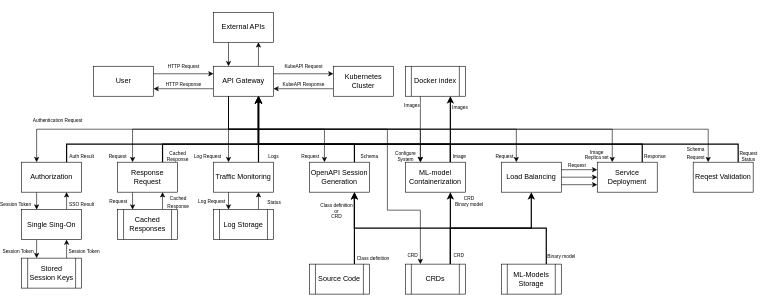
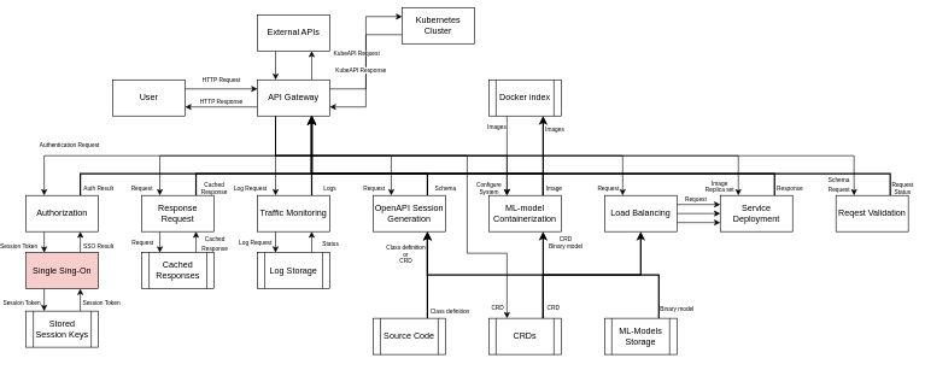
  <mxCell id="0" />
  <mxCell id="1" parent="0" />
  <mxCell id="2" value="HTTP Request" style="edgeStyle=orthogonalEdgeStyle;rounded=0;orthogonalLoop=1;jettySize=auto;html=1;exitX=1;exitY=0.25;exitDx=0;exitDy=0;entryX=0;entryY=0.25;entryDx=0;entryDy=0;fontSize=8;" parent="1" source="3" target="23" edge="1"><mxGeometry y="13" relative="1" as="geometry"><mxPoint y="1" as="offset" /></mxGeometry></mxCell>
  <mxCell id="3" value="User" style="rounded=0;whiteSpace=wrap;html=1;" parent="1" vertex="1"><mxGeometry x="140" y="110" width="100" height="50" as="geometry" /></mxCell>
  <mxCell id="4" value="Session Token" style="edgeStyle=orthogonalEdgeStyle;rounded=0;orthogonalLoop=1;jettySize=auto;html=1;exitX=0.25;exitY=1;exitDx=0;exitDy=0;entryX=0.25;entryY=0;entryDx=0;entryDy=0;fontSize=8;" parent="1" source="6" target="27" edge="1"><mxGeometry x="0.379" y="-35" relative="1" as="geometry"><mxPoint as="offset" /></mxGeometry></mxCell>
  <mxCell id="5" value="Auth Result" style="edgeStyle=orthogonalEdgeStyle;rounded=0;orthogonalLoop=1;jettySize=auto;html=1;exitX=0.75;exitY=0;exitDx=0;exitDy=0;entryX=0.75;entryY=1;entryDx=0;entryDy=0;strokeWidth=2;fontSize=8;" parent="1" source="6" target="23" edge="1"><mxGeometry x="-0.744" y="-20" relative="1" as="geometry"><Array as="points"><mxPoint x="95" y="240" /><mxPoint x="415" y="240" /></Array><mxPoint as="offset" /></mxGeometry></mxCell>
  <mxCell id="6" value="Authorization" style="rounded=0;whiteSpace=wrap;html=1;" parent="1" vertex="1"><mxGeometry x="20" y="270" width="100" height="50" as="geometry" /></mxCell>
  <mxCell id="7" value="HTTP Response" style="edgeStyle=orthogonalEdgeStyle;rounded=0;orthogonalLoop=1;jettySize=auto;html=1;exitX=0;exitY=0.75;exitDx=0;exitDy=0;entryX=1;entryY=0.75;entryDx=0;entryDy=0;fontSize=8;" parent="1" source="23" target="3" edge="1"><mxGeometry y="-7" relative="1" as="geometry"><mxPoint y="-1" as="offset" /></mxGeometry></mxCell>
  <mxCell id="8" value="KubeAPI Request" style="edgeStyle=orthogonalEdgeStyle;rounded=0;orthogonalLoop=1;jettySize=auto;html=1;exitX=1;exitY=0.25;exitDx=0;exitDy=0;entryX=0;entryY=0.25;entryDx=0;entryDy=0;fontSize=8;" parent="1" source="23" target="39" edge="1"><mxGeometry y="13" relative="1" as="geometry"><mxPoint as="offset" /></mxGeometry></mxCell>
  <mxCell id="9" value="Authentication Request" style="edgeStyle=orthogonalEdgeStyle;rounded=0;orthogonalLoop=1;jettySize=auto;html=1;exitX=0.25;exitY=1;exitDx=0;exitDy=0;entryX=0.25;entryY=0;entryDx=0;entryDy=0;fontSize=8;" parent="1" source="23" target="6" edge="1"><mxGeometry x="0.582" y="-15" relative="1" as="geometry"><mxPoint as="offset" /></mxGeometry></mxCell>
  <mxCell id="10" value="Request" style="edgeStyle=orthogonalEdgeStyle;rounded=0;orthogonalLoop=1;jettySize=auto;html=1;exitX=0.25;exitY=1;exitDx=0;exitDy=0;entryX=0.25;entryY=0;entryDx=0;entryDy=0;fontSize=8;" parent="1" source="23" target="43" edge="1"><mxGeometry x="0.926" y="-25" relative="1" as="geometry"><mxPoint as="offset" /></mxGeometry></mxCell>
  <mxCell id="11" value="Log Request" style="edgeStyle=orthogonalEdgeStyle;rounded=0;orthogonalLoop=1;jettySize=auto;html=1;exitX=0.25;exitY=1;exitDx=0;exitDy=0;entryX=0.25;entryY=0;entryDx=0;entryDy=0;fontSize=8;" parent="1" source="23" target="34" edge="1"><mxGeometry x="0.818" y="-35" relative="1" as="geometry"><mxPoint as="offset" /></mxGeometry></mxCell>
  <mxCell id="12" style="edgeStyle=orthogonalEdgeStyle;rounded=0;orthogonalLoop=1;jettySize=auto;html=1;exitX=0.75;exitY=0;exitDx=0;exitDy=0;entryX=0.75;entryY=1;entryDx=0;entryDy=0;" parent="1" source="23" target="53" edge="1"><mxGeometry relative="1" as="geometry" /></mxCell>
  <mxCell id="13" value="&amp;nbsp;Request" style="edgeStyle=orthogonalEdgeStyle;rounded=0;orthogonalLoop=1;jettySize=auto;html=1;exitX=0.25;exitY=1;exitDx=0;exitDy=0;entryX=0.25;entryY=0;entryDx=0;entryDy=0;fontSize=8;" parent="1" source="23" target="48" edge="1"><mxGeometry x="0.926" y="-25" relative="1" as="geometry"><mxPoint as="offset" /></mxGeometry></mxCell>
  <mxCell id="14" value="Configure&lt;div style=&quot;font-size: 8px;&quot;&gt;System&lt;/div&gt;" style="edgeStyle=orthogonalEdgeStyle;rounded=0;orthogonalLoop=1;jettySize=auto;html=1;exitX=0.25;exitY=1;exitDx=0;exitDy=0;entryX=0.25;entryY=0;entryDx=0;entryDy=0;fontSize=8;" parent="1" source="23" target="57" edge="1"><mxGeometry x="0.954" y="-25" relative="1" as="geometry"><mxPoint as="offset" /></mxGeometry></mxCell>
  <mxCell id="15" style="edgeStyle=orthogonalEdgeStyle;rounded=0;orthogonalLoop=1;jettySize=auto;html=1;exitX=0.25;exitY=1;exitDx=0;exitDy=0;entryX=0.25;entryY=0;entryDx=0;entryDy=0;" edge="1" parent="1" source="23" target="73"><mxGeometry relative="1" as="geometry" /></mxCell>
  <mxCell id="16" value="&lt;font style=&quot;font-size: 8px;&quot;&gt;Schema&lt;br&gt;Request&lt;br&gt;&lt;/font&gt;" style="edgeLabel;html=1;align=center;verticalAlign=middle;resizable=0;points=[];labelBackgroundColor=none;" vertex="1" connectable="0" parent="15"><mxGeometry x="0.972" y="-2" relative="1" as="geometry"><mxPoint x="-20" y="-4" as="offset" /></mxGeometry></mxCell>
  <mxCell id="17" style="edgeStyle=orthogonalEdgeStyle;rounded=0;orthogonalLoop=1;jettySize=auto;html=1;exitX=0.25;exitY=1;exitDx=0;exitDy=0;entryX=0.25;entryY=0;entryDx=0;entryDy=0;" edge="1" parent="1" source="23" target="70"><mxGeometry relative="1" as="geometry" /></mxCell>
  <mxCell id="18" value="Image&lt;br style=&quot;font-size: 8px;&quot;&gt;Replica set" style="edgeLabel;html=1;align=center;verticalAlign=middle;resizable=0;points=[];fontSize=8;labelBackgroundColor=none;" vertex="1" connectable="0" parent="17"><mxGeometry x="0.963" relative="1" as="geometry"><mxPoint x="-27" y="1" as="offset" /></mxGeometry></mxCell>
  <mxCell id="19" style="edgeStyle=orthogonalEdgeStyle;rounded=0;orthogonalLoop=1;jettySize=auto;html=1;exitX=0.25;exitY=1;exitDx=0;exitDy=0;entryX=0.25;entryY=0;entryDx=0;entryDy=0;" edge="1" parent="1" source="23" target="67"><mxGeometry relative="1" as="geometry" /></mxCell>
  <mxCell id="20" value="Request" style="edgeLabel;html=1;align=center;verticalAlign=middle;resizable=0;points=[];labelBackgroundColor=none;fontSize=8;" vertex="1" connectable="0" parent="19"><mxGeometry x="0.961" y="1" relative="1" as="geometry"><mxPoint x="-22" y="1" as="offset" /></mxGeometry></mxCell>
  <mxCell id="21" style="edgeStyle=orthogonalEdgeStyle;rounded=0;orthogonalLoop=1;jettySize=auto;html=1;exitX=0.25;exitY=1;exitDx=0;exitDy=0;entryX=0.25;entryY=0;entryDx=0;entryDy=0;" edge="1" parent="1" source="23" target="62"><mxGeometry relative="1" as="geometry"><Array as="points"><mxPoint x="365" y="215" /><mxPoint x="630" y="215" /><mxPoint x="630" y="350" /><mxPoint x="685" y="350" /></Array></mxGeometry></mxCell>
  <mxCell id="22" value="CRD" style="edgeLabel;html=1;align=center;verticalAlign=middle;resizable=0;points=[];fontSize=8;labelBackgroundColor=none;" vertex="1" connectable="0" parent="21"><mxGeometry x="0.942" y="-1" relative="1" as="geometry"><mxPoint x="-13" y="2" as="offset" /></mxGeometry></mxCell>
  <mxCell id="23" value="API Gateway" style="rounded=0;whiteSpace=wrap;html=1;" parent="1" vertex="1"><mxGeometry x="340" y="110" width="100" height="50" as="geometry" /></mxCell>
  <mxCell id="24" value="" style="edgeStyle=orthogonalEdgeStyle;rounded=0;orthogonalLoop=1;jettySize=auto;html=1;exitX=0.25;exitY=1;exitDx=0;exitDy=0;entryX=0.25;entryY=0;entryDx=0;entryDy=0;fontSize=8;" parent="1" source="27" target="30" edge="1"><mxGeometry x="0.355" y="-45" relative="1" as="geometry"><mxPoint as="offset" /></mxGeometry></mxCell>
  <mxCell id="25" value="Session Token" style="edgeLabel;html=1;align=center;verticalAlign=middle;resizable=0;points=[];fontSize=8;labelBackgroundColor=none;" vertex="1" connectable="0" parent="24"><mxGeometry x="0.247" relative="1" as="geometry"><mxPoint x="-32" as="offset" /></mxGeometry></mxCell>
  <mxCell id="26" value="SSO Result" style="edgeStyle=orthogonalEdgeStyle;rounded=0;orthogonalLoop=1;jettySize=auto;html=1;exitX=0.75;exitY=0;exitDx=0;exitDy=0;entryX=0.75;entryY=1;entryDx=0;entryDy=0;fontSize=8;" parent="1" source="27" target="6" edge="1"><mxGeometry x="-0.379" y="-25" relative="1" as="geometry"><mxPoint as="offset" /></mxGeometry></mxCell>
- <mxCell id="27" value="Single Sing-On" style="rounded=0;whiteSpace=wrap;html=1;" parent="1" vertex="1"><mxGeometry x="20" y="349" width="100" height="50" as="geometry" /></mxCell>
+ <mxCell id="27" value="Single Sing-On" style="rounded=0;whiteSpace=wrap;html=1;fillColor=#f8cecc;" parent="1" vertex="1"><mxGeometry x="20" y="349" width="100" height="50" as="geometry" /></mxCell>
  <mxCell id="28" value="" style="edgeStyle=orthogonalEdgeStyle;rounded=0;orthogonalLoop=1;jettySize=auto;html=1;exitX=0.75;exitY=0;exitDx=0;exitDy=0;entryX=0.75;entryY=1;entryDx=0;entryDy=0;fontSize=8;" parent="1" source="30" target="27" edge="1"><mxGeometry x="-0.355" y="-25" relative="1" as="geometry"><mxPoint as="offset" /></mxGeometry></mxCell>
  <mxCell id="29" value="&lt;font style=&quot;font-size: 8px;&quot;&gt;Session Token&lt;br&gt;&lt;/font&gt;" style="edgeLabel;html=1;align=center;verticalAlign=middle;resizable=0;points=[];" vertex="1" connectable="0" parent="28"><mxGeometry x="-0.376" y="-1" relative="1" as="geometry"><mxPoint x="27" y="-3" as="offset" /></mxGeometry></mxCell>
  <mxCell id="30" value="Stored Session Keys" style="shape=process;whiteSpace=wrap;html=1;backgroundOutline=1;" parent="1" vertex="1"><mxGeometry x="20" y="430" width="100" height="50" as="geometry" /></mxCell>
  <mxCell id="31" style="edgeStyle=orthogonalEdgeStyle;rounded=0;orthogonalLoop=1;jettySize=auto;html=1;exitX=0.25;exitY=1;exitDx=0;exitDy=0;entryX=0.25;entryY=0;entryDx=0;entryDy=0;" parent="1" source="34" target="37" edge="1"><mxGeometry relative="1" as="geometry" /></mxCell>
  <mxCell id="32" value="Log Request" style="edgeLabel;html=1;align=center;verticalAlign=middle;resizable=0;points=[];fontSize=8;labelBackgroundColor=none;" vertex="1" connectable="0" parent="31"><mxGeometry x="-0.008" relative="1" as="geometry"><mxPoint x="-29" as="offset" /></mxGeometry></mxCell>
  <mxCell id="33" value="Logs" style="edgeStyle=orthogonalEdgeStyle;rounded=0;orthogonalLoop=1;jettySize=auto;html=1;exitX=0.75;exitY=0;exitDx=0;exitDy=0;entryX=0.75;entryY=1;entryDx=0;entryDy=0;strokeWidth=2;fontSize=8;" parent="1" source="34" target="23" edge="1"><mxGeometry x="-0.818" y="-25" relative="1" as="geometry"><mxPoint as="offset" /></mxGeometry></mxCell>
  <mxCell id="34" value="Traffic Monitoring" style="rounded=0;whiteSpace=wrap;html=1;" parent="1" vertex="1"><mxGeometry x="340" y="270" width="100" height="50" as="geometry" /></mxCell>
  <mxCell id="35" style="edgeStyle=orthogonalEdgeStyle;rounded=0;orthogonalLoop=1;jettySize=auto;html=1;exitX=0.75;exitY=0;exitDx=0;exitDy=0;entryX=0.75;entryY=1;entryDx=0;entryDy=0;" parent="1" source="37" target="34" edge="1"><mxGeometry relative="1" as="geometry" /></mxCell>
  <mxCell id="36" value="Status" style="edgeLabel;html=1;align=center;verticalAlign=middle;resizable=0;points=[];fontSize=8;labelBackgroundColor=none;" vertex="1" connectable="0" parent="35"><mxGeometry x="-0.184" relative="1" as="geometry"><mxPoint x="25" as="offset" /></mxGeometry></mxCell>
  <mxCell id="37" value="Log Storage" style="shape=process;whiteSpace=wrap;html=1;backgroundOutline=1;" parent="1" vertex="1"><mxGeometry x="340" y="349" width="100" height="50" as="geometry" /></mxCell>
  <mxCell id="38" value="KubeAPI Response" style="edgeStyle=orthogonalEdgeStyle;rounded=0;orthogonalLoop=1;jettySize=auto;html=1;exitX=0;exitY=0.75;exitDx=0;exitDy=0;entryX=1;entryY=0.75;entryDx=0;entryDy=0;fontSize=8;" parent="1" source="39" target="23" edge="1"><mxGeometry y="-7" relative="1" as="geometry"><mxPoint y="-1" as="offset" /></mxGeometry></mxCell>
- <mxCell id="39" value="Kubernetes Cluster" style="rounded=0;whiteSpace=wrap;html=1;" parent="1" vertex="1"><mxGeometry x="540" y="110" width="100" height="50" as="geometry" /></mxCell>
+ <mxCell id="39" value="Kubernetes Cluster" style="rounded=0;whiteSpace=wrap;html=1;" parent="1" vertex="1"><mxGeometry x="540" y="10" width="100" height="50" as="geometry" /></mxCell>
  <mxCell id="40" value="" style="edgeStyle=orthogonalEdgeStyle;rounded=0;orthogonalLoop=1;jettySize=auto;html=1;exitX=0.25;exitY=1;exitDx=0;exitDy=0;entryX=0.25;entryY=0;entryDx=0;entryDy=0;fontSize=8;" parent="1" source="43" target="46" edge="1"><mxGeometry y="-35" relative="1" as="geometry"><mxPoint as="offset" /></mxGeometry></mxCell>
  <mxCell id="41" value="Request" style="edgeLabel;html=1;align=center;verticalAlign=middle;resizable=0;points=[];fontSize=8;labelBackgroundColor=none;" vertex="1" connectable="0" parent="40"><mxGeometry x="0.011" y="1" relative="1" as="geometry"><mxPoint x="-26" as="offset" /></mxGeometry></mxCell>
  <mxCell id="42" value="Cached&lt;div&gt;Response&lt;/div&gt;" style="edgeStyle=orthogonalEdgeStyle;rounded=0;orthogonalLoop=1;jettySize=auto;html=1;exitX=0.75;exitY=0;exitDx=0;exitDy=0;entryX=0.75;entryY=1;entryDx=0;entryDy=0;strokeWidth=2;fontSize=8;" parent="1" source="43" target="23" edge="1"><mxGeometry x="-0.593" y="-20" relative="1" as="geometry"><Array as="points"><mxPoint x="255" y="240" /><mxPoint x="415" y="240" /></Array><mxPoint as="offset" /></mxGeometry></mxCell>
  <mxCell id="43" value="Response Request" style="rounded=0;whiteSpace=wrap;html=1;" parent="1" vertex="1"><mxGeometry x="180" y="270" width="100" height="50" as="geometry" /></mxCell>
  <mxCell id="44" value="" style="edgeStyle=orthogonalEdgeStyle;rounded=0;orthogonalLoop=1;jettySize=auto;html=1;exitX=0.75;exitY=0;exitDx=0;exitDy=0;entryX=0.75;entryY=1;entryDx=0;entryDy=0;fontSize=8;" parent="1" source="46" target="43" edge="1"><mxGeometry x="-0.2" y="-25" relative="1" as="geometry"><mxPoint as="offset" /></mxGeometry></mxCell>
  <mxCell id="45" value="&lt;font style=&quot;font-size: 8px;&quot;&gt;Cached&lt;br&gt;Response&lt;br&gt;&lt;/font&gt;" style="edgeLabel;html=1;align=center;verticalAlign=middle;resizable=0;points=[];" vertex="1" connectable="0" parent="44"><mxGeometry x="-0.195" y="-1" relative="1" as="geometry"><mxPoint x="24" y="-2" as="offset" /></mxGeometry></mxCell>
  <mxCell id="46" value="Cached Responses" style="shape=process;whiteSpace=wrap;html=1;backgroundOutline=1;" parent="1" vertex="1"><mxGeometry x="180" y="349" width="100" height="50" as="geometry" /></mxCell>
  <mxCell id="47" value="Schema" style="edgeStyle=orthogonalEdgeStyle;rounded=0;orthogonalLoop=1;jettySize=auto;html=1;exitX=0.75;exitY=0;exitDx=0;exitDy=0;entryX=0.75;entryY=1;entryDx=0;entryDy=0;strokeWidth=2;fontSize=8;" parent="1" source="48" target="23" edge="1"><mxGeometry x="-0.926" y="-25" relative="1" as="geometry"><Array as="points"><mxPoint x="575" y="240" /><mxPoint x="415" y="240" /></Array><mxPoint as="offset" /></mxGeometry></mxCell>
  <mxCell id="48" value="OpenAPI Session Generation" style="rounded=0;whiteSpace=wrap;html=1;" parent="1" vertex="1"><mxGeometry x="500" y="270" width="100" height="50" as="geometry" /></mxCell>
  <mxCell id="49" style="edgeStyle=orthogonalEdgeStyle;rounded=0;orthogonalLoop=1;jettySize=auto;html=1;exitX=0.75;exitY=0;exitDx=0;exitDy=0;entryX=0.75;entryY=1;entryDx=0;entryDy=0;fontStyle=1;strokeWidth=2;" parent="1" source="51" target="48" edge="1"><mxGeometry relative="1" as="geometry" /></mxCell>
  <mxCell id="50" value="Class definition" style="edgeLabel;html=1;align=center;verticalAlign=middle;resizable=0;points=[];fontSize=8;" vertex="1" connectable="0" parent="49"><mxGeometry x="-0.809" y="1" relative="1" as="geometry"><mxPoint x="31" as="offset" /></mxGeometry></mxCell>
  <mxCell id="51" value="Source Code" style="shape=process;whiteSpace=wrap;html=1;backgroundOutline=1;" parent="1" vertex="1"><mxGeometry x="500" y="440" width="100" height="50" as="geometry" /></mxCell>
  <mxCell id="52" style="edgeStyle=orthogonalEdgeStyle;rounded=0;orthogonalLoop=1;jettySize=auto;html=1;exitX=0.25;exitY=1;exitDx=0;exitDy=0;entryX=0.25;entryY=0;entryDx=0;entryDy=0;" parent="1" source="53" target="23" edge="1"><mxGeometry relative="1" as="geometry" /></mxCell>
  <mxCell id="53" value="External APIs" style="rounded=0;whiteSpace=wrap;html=1;" parent="1" vertex="1"><mxGeometry x="340" y="20" width="100" height="50" as="geometry" /></mxCell>
  <mxCell id="54" value="Image" style="edgeStyle=orthogonalEdgeStyle;rounded=0;orthogonalLoop=1;jettySize=auto;html=1;exitX=0.75;exitY=0;exitDx=0;exitDy=0;entryX=0.75;entryY=1;entryDx=0;entryDy=0;strokeWidth=2;fontSize=8;" parent="1" edge="1"><mxGeometry x="-0.954" y="-15" relative="1" as="geometry"><Array as="points"><mxPoint x="735" y="240" /><mxPoint x="415" y="240" /></Array><mxPoint as="offset" /><mxPoint x="735" y="270" as="sourcePoint" /><mxPoint x="415" y="160" as="targetPoint" /></mxGeometry></mxCell>
  <mxCell id="55" style="edgeStyle=orthogonalEdgeStyle;rounded=0;orthogonalLoop=1;jettySize=auto;html=1;exitX=0.75;exitY=0;exitDx=0;exitDy=0;entryX=0.75;entryY=1;entryDx=0;entryDy=0;strokeWidth=2;" edge="1" parent="1" source="57" target="76"><mxGeometry relative="1" as="geometry" /></mxCell>
  <mxCell id="56" value="&lt;font style=&quot;font-size: 8px;&quot;&gt;Images&lt;/font&gt;" style="edgeLabel;html=1;align=center;verticalAlign=middle;resizable=0;points=[];labelBackgroundColor=none;" vertex="1" connectable="0" parent="55"><mxGeometry x="0.695" relative="1" as="geometry"><mxPoint x="15" as="offset" /></mxGeometry></mxCell>
  <mxCell id="57" value="ML-model Containerization " style="rounded=0;whiteSpace=wrap;html=1;" parent="1" vertex="1"><mxGeometry x="660" y="270" width="100" height="50" as="geometry" /></mxCell>
  <mxCell id="58" style="edgeStyle=orthogonalEdgeStyle;rounded=0;orthogonalLoop=1;jettySize=auto;html=1;exitX=0.75;exitY=0;exitDx=0;exitDy=0;strokeWidth=2;" parent="1" source="62" target="67" edge="1"><mxGeometry relative="1" as="geometry" /></mxCell>
  <mxCell id="59" style="edgeStyle=orthogonalEdgeStyle;rounded=0;orthogonalLoop=1;jettySize=auto;html=1;exitX=0.75;exitY=0;exitDx=0;exitDy=0;entryX=0.75;entryY=1;entryDx=0;entryDy=0;strokeWidth=2;" edge="1" parent="1" source="62" target="48"><mxGeometry relative="1" as="geometry" /></mxCell>
  <mxCell id="60" value="Class definition&lt;br style=&quot;font-size: 8px;&quot;&gt;or&lt;br style=&quot;font-size: 8px;&quot;&gt;CRD" style="edgeLabel;html=1;align=center;verticalAlign=middle;resizable=0;points=[];fontSize=8;labelBackgroundColor=none;" vertex="1" connectable="0" parent="59"><mxGeometry x="0.874" y="2" relative="1" as="geometry"><mxPoint x="-29" y="13" as="offset" /></mxGeometry></mxCell>
  <mxCell id="61" value="CRD" style="edgeLabel;html=1;align=center;verticalAlign=middle;resizable=0;points=[];labelBackgroundColor=none;fontSize=8;" vertex="1" connectable="0" parent="59"><mxGeometry x="-0.89" y="-1" relative="1" as="geometry"><mxPoint x="12" as="offset" /></mxGeometry></mxCell>
  <mxCell id="62" value="CRDs" style="shape=process;whiteSpace=wrap;html=1;backgroundOutline=1;" parent="1" vertex="1"><mxGeometry x="660" y="440" width="100" height="50" as="geometry" /></mxCell>
  <mxCell id="63" style="edgeStyle=orthogonalEdgeStyle;rounded=0;orthogonalLoop=1;jettySize=auto;html=1;exitX=1;exitY=0.5;exitDx=0;exitDy=0;entryX=0;entryY=0.5;entryDx=0;entryDy=0;" edge="1" parent="1" source="67" target="70"><mxGeometry relative="1" as="geometry" /></mxCell>
  <mxCell id="64" value="Request" style="edgeLabel;html=1;align=center;verticalAlign=middle;resizable=0;points=[];fontSize=8;" vertex="1" connectable="0" parent="63"><mxGeometry x="-0.052" y="1" relative="1" as="geometry"><mxPoint x="-3" y="-19" as="offset" /></mxGeometry></mxCell>
  <mxCell id="65" style="edgeStyle=orthogonalEdgeStyle;rounded=0;orthogonalLoop=1;jettySize=auto;html=1;exitX=1;exitY=0.75;exitDx=0;exitDy=0;entryX=0;entryY=0.75;entryDx=0;entryDy=0;" edge="1" parent="1" source="67" target="70"><mxGeometry relative="1" as="geometry" /></mxCell>
  <mxCell id="66" style="edgeStyle=orthogonalEdgeStyle;rounded=0;orthogonalLoop=1;jettySize=auto;html=1;exitX=1;exitY=0.25;exitDx=0;exitDy=0;entryX=0;entryY=0.25;entryDx=0;entryDy=0;" edge="1" parent="1" source="67" target="70"><mxGeometry relative="1" as="geometry" /></mxCell>
  <mxCell id="67" value="Load Balancing" style="rounded=0;whiteSpace=wrap;html=1;" vertex="1" parent="1"><mxGeometry x="820" y="270" width="100" height="50" as="geometry" /></mxCell>
  <mxCell id="68" style="edgeStyle=orthogonalEdgeStyle;rounded=0;orthogonalLoop=1;jettySize=auto;html=1;exitX=0.75;exitY=0;exitDx=0;exitDy=0;entryX=0.75;entryY=1;entryDx=0;entryDy=0;strokeWidth=2;" edge="1" parent="1" source="70" target="23"><mxGeometry relative="1" as="geometry"><Array as="points"><mxPoint x="1055" y="240" /><mxPoint x="415" y="240" /></Array></mxGeometry></mxCell>
  <mxCell id="69" value="Response" style="edgeLabel;html=1;align=center;verticalAlign=middle;resizable=0;points=[];fontSize=8;labelBackgroundColor=none;" vertex="1" connectable="0" parent="68"><mxGeometry x="-0.972" y="3" relative="1" as="geometry"><mxPoint x="23" as="offset" /></mxGeometry></mxCell>
  <mxCell id="70" value="Service Deployment" style="rounded=0;whiteSpace=wrap;html=1;" vertex="1" parent="1"><mxGeometry x="980" y="270" width="100" height="50" as="geometry" /></mxCell>
  <mxCell id="71" style="edgeStyle=orthogonalEdgeStyle;rounded=0;orthogonalLoop=1;jettySize=auto;html=1;exitX=0.75;exitY=0;exitDx=0;exitDy=0;entryX=0.75;entryY=1;entryDx=0;entryDy=0;strokeWidth=2;" edge="1" parent="1" source="73" target="23"><mxGeometry relative="1" as="geometry"><Array as="points"><mxPoint x="1215" y="240" /><mxPoint x="415" y="240" /></Array></mxGeometry></mxCell>
  <mxCell id="72" value="Request&lt;br&gt;Status" style="edgeLabel;html=1;align=center;verticalAlign=middle;resizable=0;points=[];fontSize=8;labelBackgroundColor=none;" vertex="1" connectable="0" parent="71"><mxGeometry x="-0.974" y="2" relative="1" as="geometry"><mxPoint x="18" y="1" as="offset" /></mxGeometry></mxCell>
  <mxCell id="73" value="Reqest Validation" style="rounded=0;whiteSpace=wrap;html=1;strokeWidth=1;" vertex="1" parent="1"><mxGeometry x="1140" y="270" width="100" height="50" as="geometry" /></mxCell>
  <mxCell id="74" style="edgeStyle=orthogonalEdgeStyle;rounded=0;orthogonalLoop=1;jettySize=auto;html=1;exitX=0.25;exitY=1;exitDx=0;exitDy=0;entryX=0.25;entryY=0;entryDx=0;entryDy=0;" edge="1" parent="1" source="76" target="57"><mxGeometry relative="1" as="geometry" /></mxCell>
  <mxCell id="75" value="&lt;div&gt;&lt;font style=&quot;font-size: 8px;&quot;&gt;Images&lt;/font&gt;&lt;/div&gt;" style="edgeLabel;html=1;align=center;verticalAlign=middle;resizable=0;points=[];" vertex="1" connectable="0" parent="74"><mxGeometry x="-0.753" y="-1" relative="1" as="geometry"><mxPoint x="-14" as="offset" /></mxGeometry></mxCell>
  <mxCell id="76" value="Docker index" style="shape=process;whiteSpace=wrap;html=1;backgroundOutline=1;" vertex="1" parent="1"><mxGeometry x="660" y="110" width="100" height="50" as="geometry" /></mxCell>
  <mxCell id="77" style="edgeStyle=orthogonalEdgeStyle;rounded=0;orthogonalLoop=1;jettySize=auto;html=1;exitX=0.75;exitY=0;exitDx=0;exitDy=0;entryX=0.75;entryY=1;entryDx=0;entryDy=0;strokeWidth=2;" edge="1" parent="1" source="80" target="57"><mxGeometry relative="1" as="geometry" /></mxCell>
  <mxCell id="78" value="CRD&lt;br&gt;Binary model" style="edgeLabel;html=1;align=center;verticalAlign=middle;resizable=0;points=[];fontSize=8;" vertex="1" connectable="0" parent="77"><mxGeometry x="0.862" y="-1" relative="1" as="geometry"><mxPoint x="29" y="-4" as="offset" /></mxGeometry></mxCell>
  <mxCell id="79" value="Binary model" style="edgeLabel;html=1;align=center;verticalAlign=middle;resizable=0;points=[];fontSize=8;" vertex="1" connectable="0" parent="77"><mxGeometry x="-0.894" y="-1" relative="1" as="geometry"><mxPoint x="23" y="1" as="offset" /></mxGeometry></mxCell>
  <mxCell id="80" value="ML-Models Storage" style="shape=process;whiteSpace=wrap;html=1;backgroundOutline=1;" vertex="1" parent="1"><mxGeometry x="820" y="440" width="100" height="50" as="geometry" /></mxCell>
